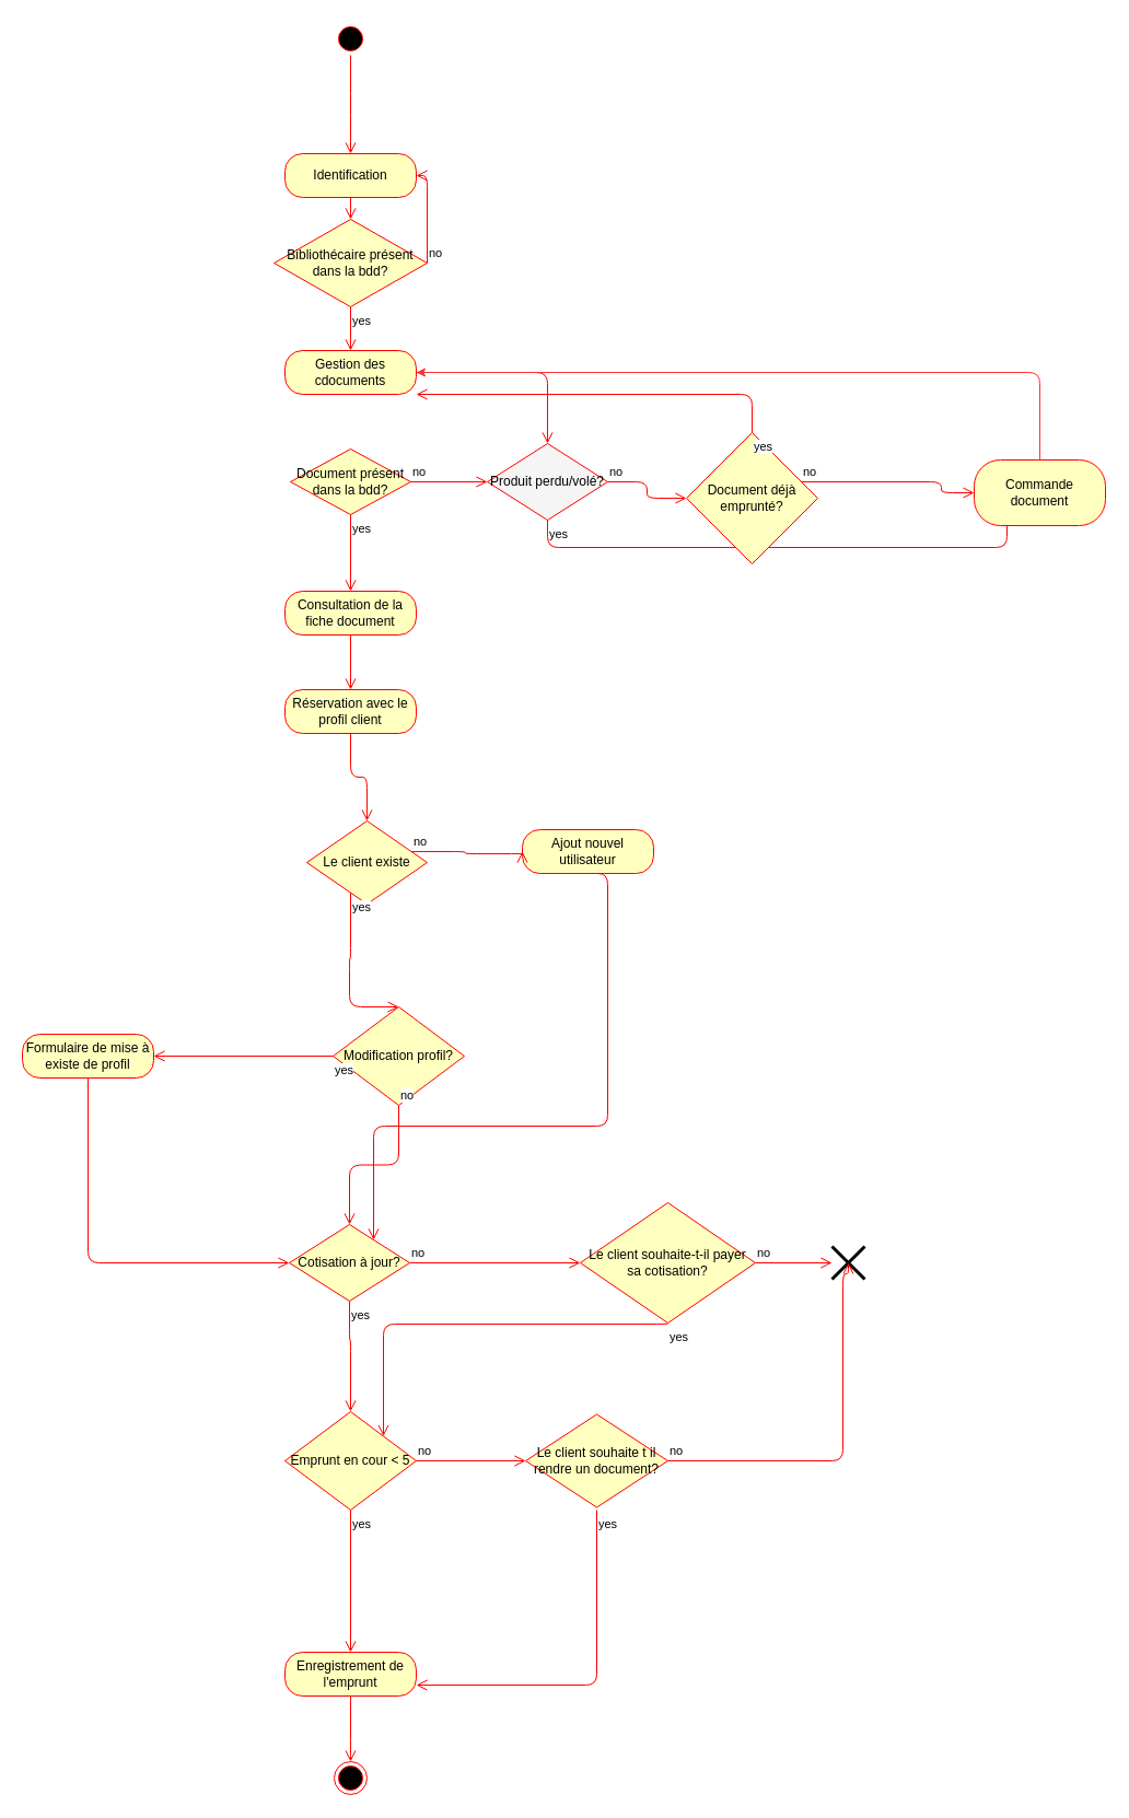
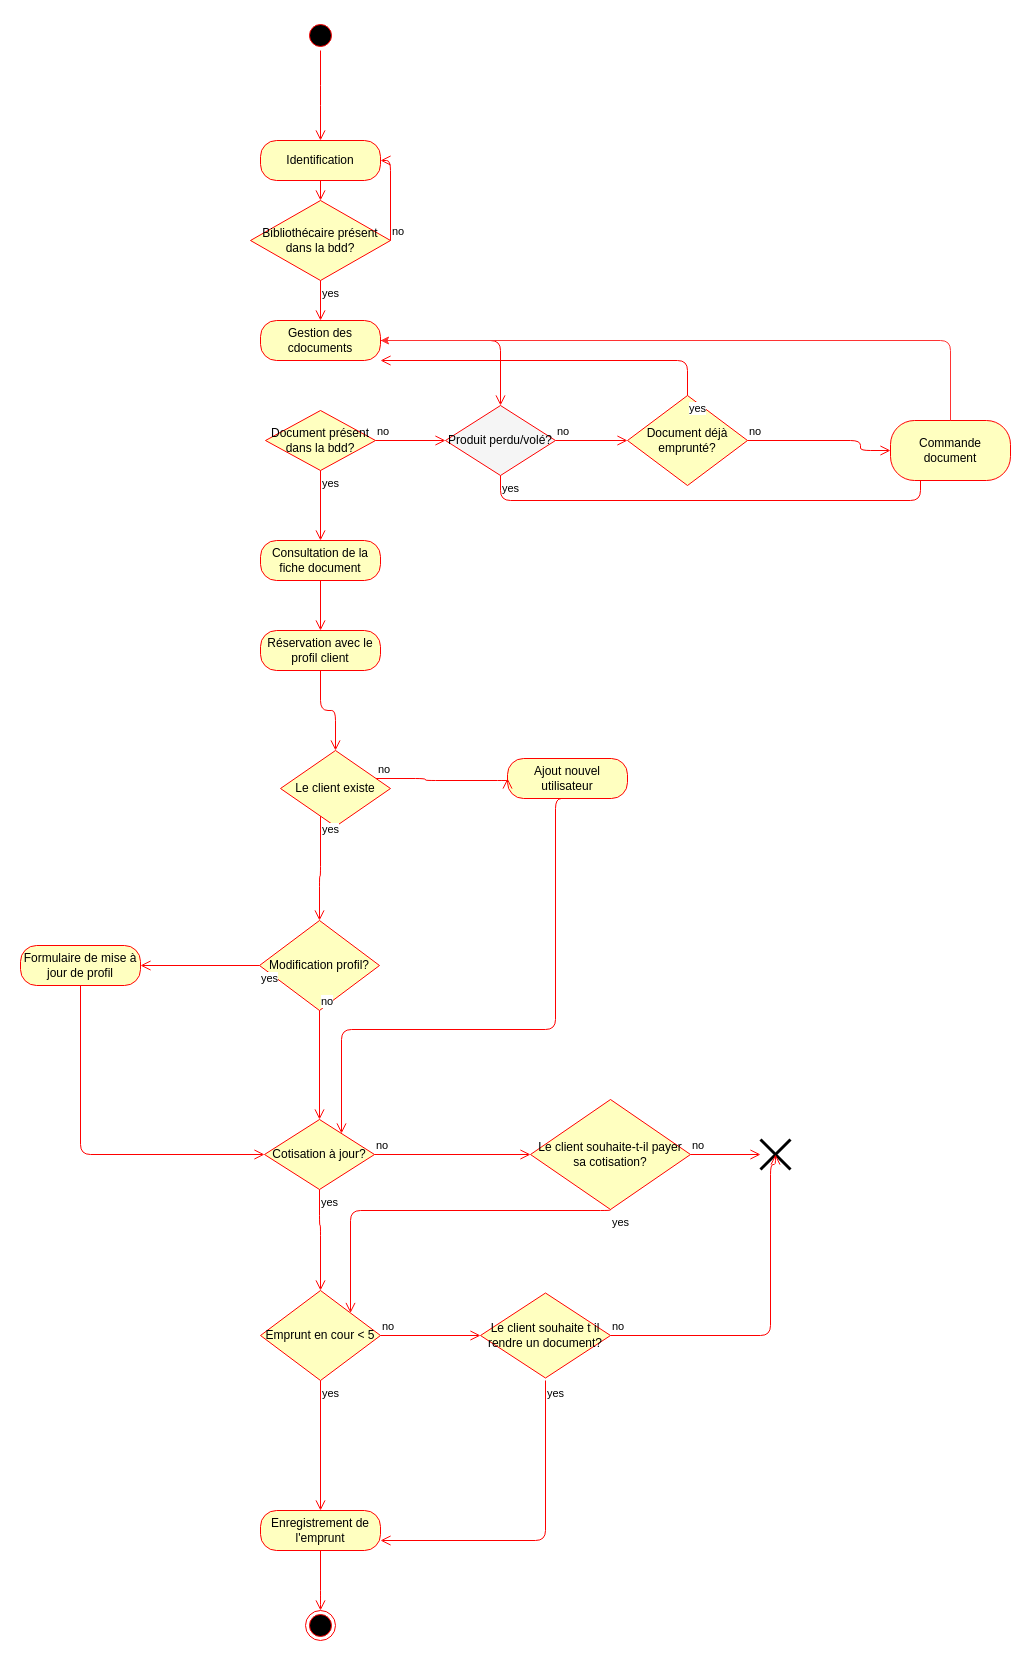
  <mxCell id="0" />
  <mxCell id="1" parent="0" />
  <mxCell id="2" value="Identification" style="rounded=1;whiteSpace=wrap;html=1;arcSize=40;fontColor=#000000;fillColor=#ffffc0;strokeColor=#ff0000;" parent="1" vertex="1"><mxGeometry x="260" y="140" width="120" height="40" as="geometry" /></mxCell>
  <mxCell id="3" value="Gestion des cdocuments" style="rounded=1;whiteSpace=wrap;html=1;arcSize=40;fontColor=#000000;fillColor=#ffffc0;strokeColor=#ff0000;" parent="1" vertex="1"><mxGeometry x="260" y="320" width="120" height="40" as="geometry" /></mxCell>
  <mxCell id="4" value="" style="edgeStyle=orthogonalEdgeStyle;html=1;verticalAlign=bottom;endArrow=open;endSize=8;strokeColor=#ff0000;" parent="1" source="3" target="15" edge="1"><mxGeometry relative="1" as="geometry"><mxPoint x="320" y="380" as="targetPoint" /></mxGeometry></mxCell>
- <mxCell id="5" value="Ajout nouvel utilisateur" style="rounded=1;whiteSpace=wrap;html=1;arcSize=40;fontColor=#000000;fillColor=#ffffc0;strokeColor=#ff0000;" parent="1" vertex="1"><mxGeometry x="477" y="758" width="120" height="40" as="geometry" /></mxCell>
+ <mxCell id="5" value="Ajout nouvel utilisateur" style="rounded=1;whiteSpace=wrap;html=1;arcSize=40;fontColor=#000000;fillColor=#ffffc0;strokeColor=#ff0000;" parent="1" vertex="1"><mxGeometry x="507" y="758" width="120" height="40" as="geometry" /></mxCell>
  <mxCell id="6" value="Consultation de la fiche document" style="rounded=1;whiteSpace=wrap;html=1;arcSize=40;fontColor=#000000;fillColor=#ffffc0;strokeColor=#ff0000;" parent="1" vertex="1"><mxGeometry x="260" y="540" width="120" height="40" as="geometry" /></mxCell>
  <mxCell id="7" value="" style="ellipse;html=1;shape=startState;fillColor=#000000;strokeColor=#ff0000;" parent="1" vertex="1"><mxGeometry x="305" width="30" height="30" as="geometry" y="20" /></mxCell>
  <mxCell id="8" value="" style="edgeStyle=orthogonalEdgeStyle;html=1;verticalAlign=bottom;endArrow=open;endSize=8;strokeColor=#ff0000;" parent="1" source="7" edge="1"><mxGeometry relative="1" as="geometry"><mxPoint x="320" y="140" as="targetPoint" /></mxGeometry></mxCell>
  <mxCell id="9" value="Bibliothécaire présent dans la bdd?" style="rhombus;whiteSpace=wrap;html=1;fillColor=#ffffc0;strokeColor=#ff0000;" parent="1" vertex="1"><mxGeometry x="250" y="200" width="140" height="80" as="geometry" /></mxCell>
  <mxCell id="10" value="no" style="edgeStyle=orthogonalEdgeStyle;html=1;align=left;verticalAlign=bottom;endArrow=open;endSize=8;strokeColor=#ff0000;entryX=1;entryY=0.5;entryDx=0;entryDy=0;" parent="1" source="9" target="2" edge="1"><mxGeometry x="-1" relative="1" as="geometry"><mxPoint x="460" y="240" as="targetPoint" /><Array as="points"><mxPoint x="390" y="160" /></Array></mxGeometry></mxCell>
  <mxCell id="11" value="yes" style="edgeStyle=orthogonalEdgeStyle;html=1;align=left;verticalAlign=top;endArrow=open;endSize=8;strokeColor=#ff0000;" parent="1" source="9" target="3" edge="1"><mxGeometry x="-1" relative="1" as="geometry"><mxPoint x="320" y="320" as="targetPoint" /></mxGeometry></mxCell>
  <mxCell id="12" value="Document présent dans la bdd?" style="rhombus;whiteSpace=wrap;html=1;fillColor=#ffffc0;strokeColor=#ff0000;" parent="1" vertex="1"><mxGeometry x="265" y="410" width="110" height="60" as="geometry" /></mxCell>
  <mxCell id="13" value="no" style="edgeStyle=orthogonalEdgeStyle;html=1;align=left;verticalAlign=bottom;endArrow=open;endSize=8;strokeColor=#ff0000;entryX=0;entryY=0.5;entryDx=0;entryDy=0;" parent="1" source="12" target="15" edge="1"><mxGeometry x="-1" relative="1" as="geometry"><mxPoint x="410" y="440" as="targetPoint" /></mxGeometry></mxCell>
  <mxCell id="14" value="yes" style="edgeStyle=orthogonalEdgeStyle;html=1;align=left;verticalAlign=top;endArrow=open;endSize=8;strokeColor=#ff0000;entryX=0.5;entryY=0;entryDx=0;entryDy=0;" parent="1" source="12" target="6" edge="1"><mxGeometry x="-1" relative="1" as="geometry"><mxPoint x="320" y="500" as="targetPoint" /></mxGeometry></mxCell>
  <mxCell id="15" value="Produit perdu/volé?" style="rhombus;whiteSpace=wrap;html=1;fillColor=#f5f5f5;strokeColor=#ff0000;" parent="1" vertex="1"><mxGeometry x="445" y="405" width="110" height="70" as="geometry" /></mxCell>
  <mxCell id="16" value="no" style="edgeStyle=orthogonalEdgeStyle;html=1;align=left;verticalAlign=bottom;endArrow=open;endSize=8;strokeColor=#ff0000;entryX=0;entryY=0.5;entryDx=0;entryDy=0;" parent="1" source="15" target="18" edge="1"><mxGeometry x="-1" relative="1" as="geometry"><mxPoint x="600" y="440" as="targetPoint" /></mxGeometry></mxCell>
  <mxCell id="17" value="yes" style="edgeStyle=orthogonalEdgeStyle;html=1;align=left;verticalAlign=top;endArrow=open;endSize=8;strokeColor=#ff0000;entryX=0.25;entryY=0;entryDx=0;entryDy=0;" parent="1" source="15" target="21" edge="1"><mxGeometry x="-1" relative="1" as="geometry"><mxPoint x="510" y="520" as="targetPoint" /><Array as="points"><mxPoint x="500" y="500" /><mxPoint x="920" y="500" /></Array></mxGeometry></mxCell>
- <mxCell id="18" value="Document déjà emprunté?" style="rhombus;whiteSpace=wrap;html=1;fillColor=#ffffc0;strokeColor=#ff0000;" parent="1" vertex="1"><mxGeometry x="627" y="395" width="120" height="120" as="geometry" /></mxCell>
+ <mxCell id="18" value="Document déjà emprunté?" style="rhombus;whiteSpace=wrap;html=1;fillColor=#ffffc0;strokeColor=#ff0000;" parent="1" vertex="1"><mxGeometry x="627" y="395" width="120" height="90" as="geometry" /></mxCell>
  <mxCell id="19" value="no" style="edgeStyle=orthogonalEdgeStyle;html=1;align=left;verticalAlign=bottom;endArrow=open;endSize=8;strokeColor=#ff0000;" parent="1" source="18" target="21" edge="1"><mxGeometry x="-1" relative="1" as="geometry"><mxPoint x="870" y="440" as="targetPoint" /><Array as="points"><mxPoint x="860" y="440" /></Array></mxGeometry></mxCell>
  <mxCell id="20" value="yes" style="edgeStyle=orthogonalEdgeStyle;html=1;align=left;verticalAlign=top;endArrow=open;endSize=8;strokeColor=#ff0000;entryX=1;entryY=1;entryDx=0;entryDy=0;" parent="1" source="18" target="3" edge="1"><mxGeometry x="-1" relative="1" as="geometry"><mxPoint x="720" y="540" as="targetPoint" /><Array as="points"><mxPoint x="687" y="360" /></Array></mxGeometry></mxCell>
  <mxCell id="21" value="Commande document" style="rounded=1;whiteSpace=wrap;html=1;arcSize=40;fontColor=#000000;fillColor=#ffffc0;strokeColor=#ff0000;" parent="1" vertex="1"><mxGeometry x="890" y="420" width="120" height="60" as="geometry" /></mxCell>
  <mxCell id="22" value="" style="endArrow=classic;html=1;strokeColor=#FF3333;exitX=0.5;exitY=0;exitDx=0;exitDy=0;entryX=1;entryY=0.5;entryDx=0;entryDy=0;" parent="1" source="21" target="3" edge="1"><mxGeometry width="50" height="50" relative="1" as="geometry"><mxPoint x="630" y="560" as="sourcePoint" /><mxPoint x="680" y="510" as="targetPoint" /><Array as="points"><mxPoint x="950" y="340" /></Array></mxGeometry></mxCell>
  <mxCell id="23" value="" style="edgeStyle=orthogonalEdgeStyle;html=1;verticalAlign=bottom;endArrow=open;endSize=8;strokeColor=#ff0000;entryX=0.5;entryY=0;entryDx=0;entryDy=0;" parent="1" source="25" target="27" edge="1"><mxGeometry relative="1" as="geometry"><mxPoint x="320" y="720" as="targetPoint" /></mxGeometry></mxCell>
  <mxCell id="24" value="" style="edgeStyle=orthogonalEdgeStyle;html=1;verticalAlign=bottom;endArrow=open;endSize=8;strokeColor=#ff0000;exitX=0.5;exitY=1;exitDx=0;exitDy=0;" parent="1" source="25" edge="1"><mxGeometry relative="1" as="geometry"><mxPoint x="320" y="670" as="targetPoint" /><mxPoint x="330" y="720" as="sourcePoint" /></mxGeometry></mxCell>
  <mxCell id="25" value="Réservation avec le profil client" style="rounded=1;whiteSpace=wrap;html=1;arcSize=40;fontColor=#000000;fillColor=#ffffc0;strokeColor=#ff0000;" parent="1" vertex="1"><mxGeometry x="260" y="630" width="120" height="40" as="geometry" /></mxCell>
  <mxCell id="26" value="" style="edgeStyle=orthogonalEdgeStyle;html=1;verticalAlign=bottom;endArrow=open;endSize=8;strokeColor=#ff0000;exitX=0.5;exitY=1;exitDx=0;exitDy=0;" parent="1" source="6" target="25" edge="1"><mxGeometry relative="1" as="geometry"><mxPoint x="320" y="670" as="targetPoint" /><mxPoint x="320" y="580" as="sourcePoint" /></mxGeometry></mxCell>
  <mxCell id="27" value="Le client existe" style="rhombus;whiteSpace=wrap;html=1;fillColor=#ffffc0;strokeColor=#ff0000;" parent="1" vertex="1"><mxGeometry x="280" y="750" width="110" height="76" as="geometry" /></mxCell>
  <mxCell id="28" value="no" style="edgeStyle=orthogonalEdgeStyle;html=1;align=left;verticalAlign=bottom;endArrow=open;endSize=8;strokeColor=#ff0000;entryX=0;entryY=0.5;entryDx=0;entryDy=0;" parent="1" source="27" target="5" edge="1"><mxGeometry x="-1" relative="1" as="geometry"><mxPoint x="450" y="780" as="targetPoint" /><Array as="points"><mxPoint x="425" y="778" /><mxPoint x="425" y="780" /></Array></mxGeometry></mxCell>
  <mxCell id="29" value="yes" style="edgeStyle=orthogonalEdgeStyle;html=1;align=left;verticalAlign=top;endArrow=open;endSize=8;strokeColor=#ff0000;entryX=0.5;entryY=0;entryDx=0;entryDy=0;" parent="1" source="27" target="30" edge="1"><mxGeometry x="-1" relative="1" as="geometry"><mxPoint x="320" y="890" as="targetPoint" /><Array as="points"><mxPoint x="320" y="876" /><mxPoint x="319" y="876" /></Array></mxGeometry></mxCell>
- <mxCell id="30" value="Modification profil?" style="rhombus;whiteSpace=wrap;html=1;fillColor=#ffffc0;strokeColor=#ff0000;" parent="1" vertex="1"><mxGeometry x="304" y="920" width="120" height="90" as="geometry" /></mxCell>
+ <mxCell id="30" value="Modification profil?" style="rhombus;whiteSpace=wrap;html=1;fillColor=#ffffc0;strokeColor=#ff0000;" parent="1" vertex="1"><mxGeometry x="259" y="920" width="120" height="90" as="geometry" /></mxCell>
  <mxCell id="31" value="no" style="edgeStyle=orthogonalEdgeStyle;html=1;align=left;verticalAlign=bottom;endArrow=open;endSize=8;strokeColor=#ff0000;exitX=0.5;exitY=1;exitDx=0;exitDy=0;entryX=0.5;entryY=0;entryDx=0;entryDy=0;" parent="1" source="30" target="33" edge="1"><mxGeometry x="-1" relative="1" as="geometry"><mxPoint x="319" y="1090" as="targetPoint" /></mxGeometry></mxCell>
  <mxCell id="32" value="yes" style="edgeStyle=orthogonalEdgeStyle;html=1;align=left;verticalAlign=top;endArrow=open;endSize=8;strokeColor=#ff0000;exitX=0;exitY=0.5;exitDx=0;exitDy=0;entryX=1;entryY=0.5;entryDx=0;entryDy=0;" parent="1" source="30" target="42" edge="1"><mxGeometry x="-1" relative="1" as="geometry"><mxPoint x="140" y="965" as="targetPoint" /></mxGeometry></mxCell>
  <mxCell id="33" value="Cotisation à jour?" style="rhombus;whiteSpace=wrap;html=1;fillColor=#ffffc0;strokeColor=#ff0000;" parent="1" vertex="1"><mxGeometry x="264" y="1119" width="110" height="70" as="geometry" /></mxCell>
  <mxCell id="34" value="no" style="edgeStyle=orthogonalEdgeStyle;html=1;align=left;verticalAlign=bottom;endArrow=open;endSize=8;strokeColor=#ff0000;entryX=0;entryY=0.5;entryDx=0;entryDy=0;" parent="1" source="33" target="45" edge="1"><mxGeometry x="-1" relative="1" as="geometry"><mxPoint x="480" y="1154" as="targetPoint" /><Array as="points" /></mxGeometry></mxCell>
  <mxCell id="35" value="yes" style="edgeStyle=orthogonalEdgeStyle;html=1;align=left;verticalAlign=top;endArrow=open;endSize=8;strokeColor=#ff0000;entryX=0.5;entryY=0;entryDx=0;entryDy=0;" parent="1" source="33" target="36" edge="1"><mxGeometry x="-1" relative="1" as="geometry"><mxPoint x="320" y="1260" as="targetPoint" /><Array as="points"><mxPoint x="319" y="1225" /><mxPoint x="320" y="1225" /></Array></mxGeometry></mxCell>
  <mxCell id="36" value="Emprunt en cour &amp;lt; 5" style="rhombus;whiteSpace=wrap;html=1;fillColor=#ffffc0;strokeColor=#ff0000;" parent="1" vertex="1"><mxGeometry x="260" y="1290" width="120" height="90" as="geometry" /></mxCell>
  <mxCell id="37" value="no" style="edgeStyle=orthogonalEdgeStyle;html=1;align=left;verticalAlign=bottom;endArrow=open;endSize=8;strokeColor=#ff0000;" parent="1" source="36" target="49" edge="1"><mxGeometry x="-1" relative="1" as="geometry"><mxPoint x="480" y="1360" as="targetPoint" /></mxGeometry></mxCell>
  <mxCell id="38" value="yes" style="edgeStyle=orthogonalEdgeStyle;html=1;align=left;verticalAlign=top;endArrow=open;endSize=8;strokeColor=#ff0000;" parent="1" source="36" target="39" edge="1"><mxGeometry x="-1" relative="1" as="geometry"><mxPoint x="320" y="1460" as="targetPoint" /><Array as="points" /></mxGeometry></mxCell>
  <mxCell id="39" value="Enregistrement de l'emprunt" style="rounded=1;whiteSpace=wrap;html=1;arcSize=40;fontColor=#000000;fillColor=#ffffc0;strokeColor=#ff0000;" parent="1" vertex="1"><mxGeometry x="260" y="1510" width="120" height="40" as="geometry" /></mxCell>
  <mxCell id="40" value="" style="edgeStyle=orthogonalEdgeStyle;html=1;align=left;verticalAlign=top;endArrow=open;endSize=8;strokeColor=#ff0000;exitX=0.5;exitY=1;exitDx=0;exitDy=0;" parent="1" source="39" target="41" edge="1"><mxGeometry x="-1" relative="1" as="geometry"><mxPoint x="320" y="1740" as="targetPoint" /><mxPoint x="330" y="1600" as="sourcePoint" /><Array as="points"><mxPoint x="320" y="1600" /><mxPoint x="320" y="1600" /></Array></mxGeometry></mxCell>
  <mxCell id="41" value="" style="ellipse;html=1;shape=endState;fillColor=#000000;strokeColor=#ff0000;" parent="1" vertex="1"><mxGeometry x="305" y="1610" width="30" height="30" as="geometry" /></mxCell>
- <mxCell id="42" value="Formulaire de mise à existe de profil" style="rounded=1;whiteSpace=wrap;html=1;arcSize=40;fontColor=#000000;fillColor=#ffffc0;strokeColor=#ff0000;" parent="1" vertex="1"><mxGeometry x="20" y="945" width="120" height="40" as="geometry" /></mxCell>
+ <mxCell id="42" value="Formulaire de mise à jour de profil" style="rounded=1;whiteSpace=wrap;html=1;arcSize=40;fontColor=#000000;fillColor=#ffffc0;strokeColor=#ff0000;" parent="1" vertex="1"><mxGeometry x="20" y="945" width="120" height="40" as="geometry" /></mxCell>
  <mxCell id="43" value="" style="edgeStyle=orthogonalEdgeStyle;html=1;verticalAlign=bottom;endArrow=open;endSize=8;strokeColor=#ff0000;entryX=0;entryY=0.5;entryDx=0;entryDy=0;" parent="1" source="42" target="33" edge="1"><mxGeometry relative="1" as="geometry"><mxPoint x="80" y="1050" as="targetPoint" /><Array as="points"><mxPoint x="80" y="1154" /></Array></mxGeometry></mxCell>
  <mxCell id="44" value="" style="edgeStyle=orthogonalEdgeStyle;html=1;verticalAlign=bottom;endArrow=open;endSize=8;strokeColor=#ff0000;entryX=0.7;entryY=0.2;entryDx=0;entryDy=0;exitX=0.5;exitY=1;exitDx=0;exitDy=0;entryPerimeter=0;" parent="1" source="5" target="33" edge="1"><mxGeometry relative="1" as="geometry"><mxPoint x="739" y="1029" as="targetPoint" /><mxPoint x="555" y="860" as="sourcePoint" /><Array as="points"><mxPoint x="555" y="798" /><mxPoint x="555" y="1029" /><mxPoint x="341" y="1029" /></Array></mxGeometry></mxCell>
  <mxCell id="45" value="Le client souhaite-t-il payer sa cotisation?" style="rhombus;whiteSpace=wrap;html=1;fillColor=#ffffc0;strokeColor=#ff0000;" parent="1" vertex="1"><mxGeometry x="530" y="1099" width="160" height="110" as="geometry" /></mxCell>
  <mxCell id="46" value="no" style="edgeStyle=orthogonalEdgeStyle;html=1;align=left;verticalAlign=bottom;endArrow=open;endSize=8;strokeColor=#ff0000;" parent="1" source="45" target="48" edge="1"><mxGeometry x="-1" relative="1" as="geometry"><mxPoint x="810" y="1154" as="targetPoint" /><Array as="points"><mxPoint x="790" y="1154" /></Array></mxGeometry></mxCell>
  <mxCell id="47" value="yes" style="edgeStyle=orthogonalEdgeStyle;html=1;align=left;verticalAlign=top;endArrow=open;endSize=8;strokeColor=#ff0000;entryX=1;entryY=0;entryDx=0;entryDy=0;" parent="1" source="45" target="36" edge="1"><mxGeometry x="-1" relative="1" as="geometry"><mxPoint x="650" y="1260" as="targetPoint" /><Array as="points"><mxPoint x="610" y="1210" /><mxPoint x="350" y="1210" /></Array></mxGeometry></mxCell>
  <mxCell id="48" value="" style="shape=umlDestroy;whiteSpace=wrap;html=1;strokeWidth=3;" parent="1" vertex="1"><mxGeometry x="760" y="1139" width="30" height="30" as="geometry" /></mxCell>
  <mxCell id="49" value="Le client souhaite t il rendre un document?" style="rhombus;whiteSpace=wrap;html=1;fillColor=#ffffc0;strokeColor=#ff0000;" parent="1" vertex="1"><mxGeometry x="480" y="1292.5" width="130" height="85" as="geometry" /></mxCell>
  <mxCell id="50" value="yes" style="edgeStyle=orthogonalEdgeStyle;html=1;align=left;verticalAlign=top;endArrow=open;endSize=8;strokeColor=#ff0000;entryX=1;entryY=0.75;entryDx=0;entryDy=0;" parent="1" target="39" edge="1"><mxGeometry x="-1" relative="1" as="geometry"><mxPoint x="544.5" y="1520" as="targetPoint" /><mxPoint x="545" y="1380" as="sourcePoint" /><Array as="points"><mxPoint x="545" y="1540" /></Array></mxGeometry></mxCell>
  <mxCell id="51" value="no" style="edgeStyle=orthogonalEdgeStyle;html=1;align=left;verticalAlign=bottom;endArrow=open;endSize=8;strokeColor=#ff0000;exitX=1;exitY=0.5;exitDx=0;exitDy=0;entryX=0.5;entryY=0.5;entryDx=0;entryDy=0;entryPerimeter=0;" parent="1" source="49" target="48" edge="1"><mxGeometry x="-1" relative="1" as="geometry"><mxPoint x="780" y="1160" as="targetPoint" /><mxPoint x="700" y="1164" as="sourcePoint" /><Array as="points"><mxPoint x="770" y="1335" /><mxPoint x="770" y="1164" /><mxPoint x="775" y="1164" /></Array></mxGeometry></mxCell>
  <mxCell id="52" value="" style="edgeStyle=orthogonalEdgeStyle;html=1;verticalAlign=bottom;endArrow=open;endSize=8;strokeColor=#ff0000;exitX=0.5;exitY=1;exitDx=0;exitDy=0;entryX=0.5;entryY=0;entryDx=0;entryDy=0;" edge="1" parent="1" source="2" target="9"><mxGeometry relative="1" as="geometry"><mxPoint x="330" y="150" as="targetPoint" /><mxPoint x="330" y="60" as="sourcePoint" /></mxGeometry></mxCell>
